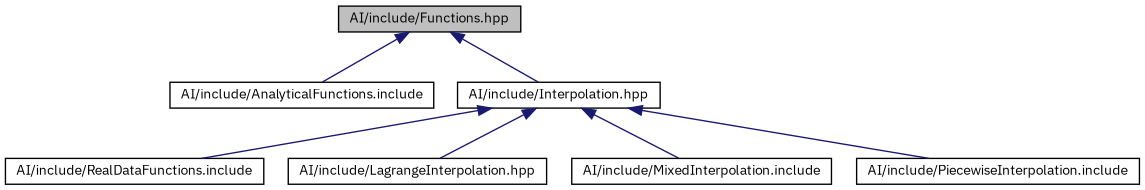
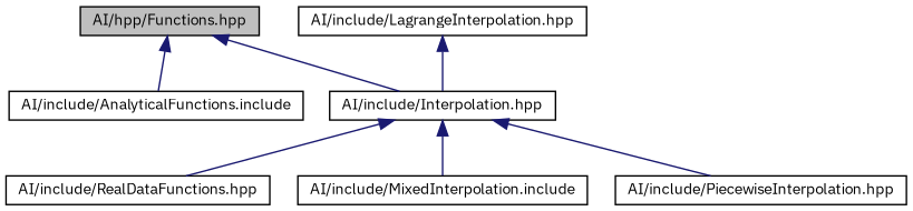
  digraph {
    fontname="IBM Plex Sans"
    node [color=black fillcolor=white fontname="IBM Plex Sans" fontsize=10 shape=record style=filled]
    edge [color=midnightblue dir=back fontname="IBM Plex Sans" fontsize=10 labelfontname=Helvetica labelfontsize=10 style=solid]
-   n1 [fillcolor=grey75 fontcolor=black height=0.2 label="AI/include/Functions.hpp" width=0.4]
+   n1 [fillcolor=grey75 fontcolor=black height=0.2 label="AI/hpp/Functions.hpp" width=0.4]
    n2 [height=0.2 label="AI/include/AnalyticalFunctions.include" width=0.4]
    n3 [height=0.2 label="AI/include/Interpolation.hpp" width=0.4]
-   n4 [height=0.2 label="AI/include/RealDataFunctions.include" width=0.4]
+   n4 [height=0.2 label="AI/include/RealDataFunctions.hpp" width=0.4]
    n5 [height=0.2 label="AI/include/LagrangeInterpolation.hpp" width=0.4]
    n6 [height=0.2 label="AI/include/MixedInterpolation.include" width=0.4]
-   n7 [height=0.2 label="AI/include/PiecewiseInterpolation.include" width=0.4]
+   n7 [height=0.2 label="AI/include/PiecewiseInterpolation.hpp" width=0.4]
    n1 -> n2
    n1 -> n3
    n3 -> n4
-   n3 -> n5
+   n5 -> n3
    n3 -> n6
    n3 -> n7
  }
